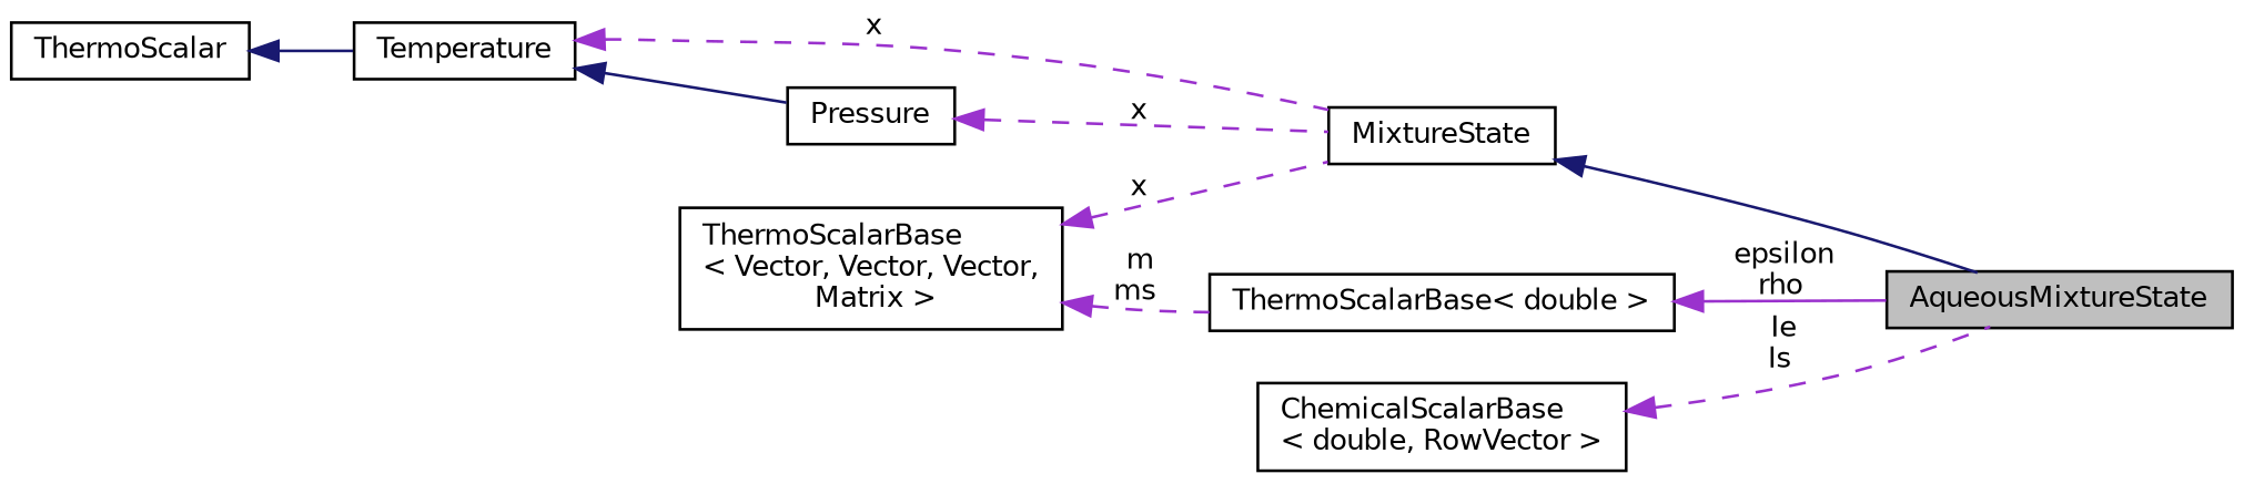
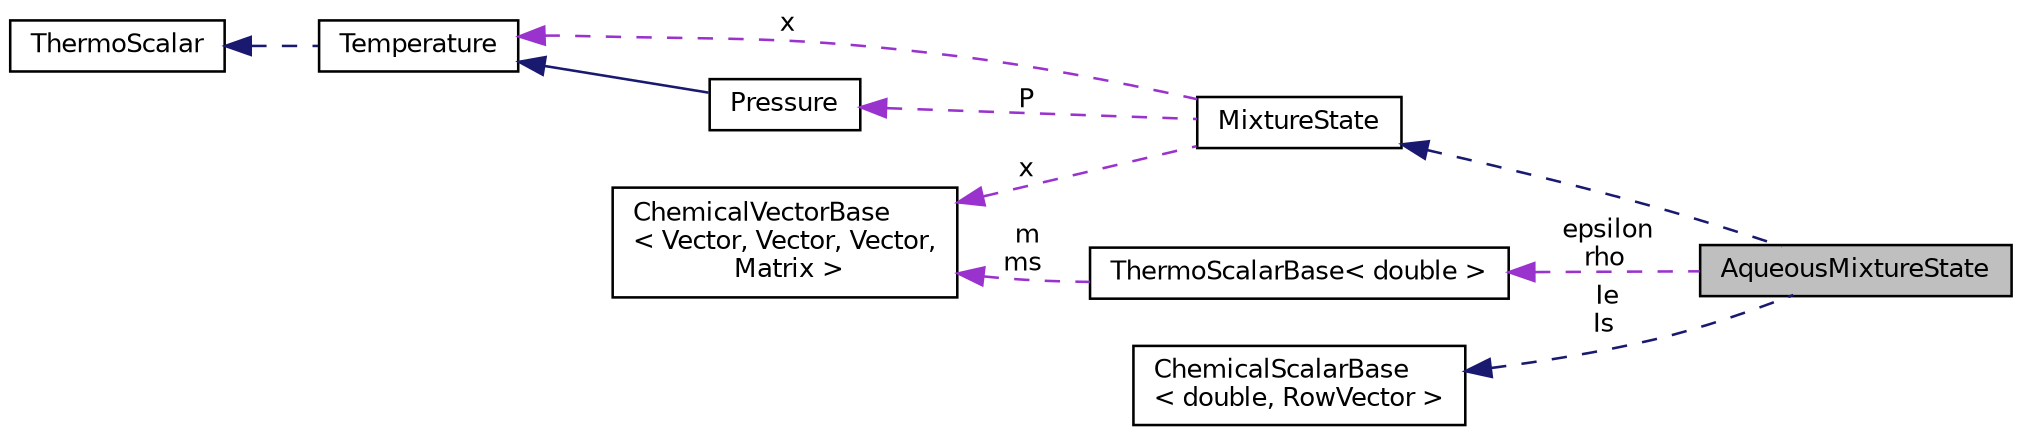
  digraph {
    rankdir=LR
    node [color=black fillcolor=white fontname=Helvetica fontsize=10 shape=record style=filled]
    edge [color=darkorchid3 dir=back fontname=Helvetica fontsize=10 labelfontname=Helvetica labelfontsize=10 style=dashed]
    n1 [fillcolor=grey75 fontcolor=black height=0.2 label=AqueousMixtureState width=0.4]
    n2 [height=0.2 label=MixtureState width=0.4]
    n3 [height=0.2 label=Temperature width=0.4]
    n4 [height=0.2 label=Pressure width=0.4]
    n5 [height=0.2 label=ThermoScalar width=0.4]
-   n6 [height=0.2 label="ThermoScalarBase\l\< Vector, Vector, Vector,\l Matrix \>" width=0.4]
+   n6 [height=0.2 label="ChemicalVectorBase\l\< Vector, Vector, Vector,\l Matrix \>" width=0.4]
    n7 [height=0.2 label="ThermoScalarBase\< double \>" width=0.4]
    n8 [height=0.2 label="ChemicalScalarBase\l\< double, RowVector \>" width=0.4]
-   n2 -> n1 [color=midnightblue style=solid]
+   n2 -> n1 [color=midnightblue]
    n3 -> n2 [label=" x"]
    n3 -> n4 [color=midnightblue style=solid]
-   n4 -> n2 [label=" x"]
-   n5 -> n3 [color=midnightblue style=solid]
+   n4 -> n2 [label=" P"]
+   n5 -> n3 [color=midnightblue]
    n6 -> n2 [label=" x"]
    n6 -> n7 [label=" m\nms"]
-   n7 -> n1 [label=" epsilon\nrho" style=solid]
-   n8 -> n1 [label=" Ie\nIs"]
+   n7 -> n1 [label=" epsilon\nrho"]
+   n8 -> n1 [color=midnightblue label=" Ie\nIs"]
  }
